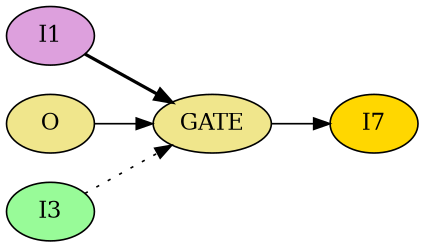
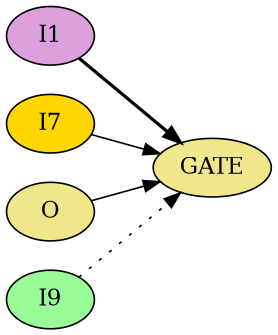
  digraph {
    rankdir=LR
    node [LABEL=INPUT fillcolor=khaki style=filled]
    edge [style=solid]
    I1 [fillcolor=plum]
    GATE [LABEL=AND2]
    n3 [fillcolor=gold label=I7]
    O [LABEL=OUTPUT]
-   I3 [fillcolor=palegreen LABEL=""]
+   I3 [fillcolor=palegreen label=I9 LABEL=""]
    I1 -> GATE [style=bold]
-   GATE -> n3
+   n3 -> GATE
    O -> GATE
    I3 -> GATE [style=dotted]
  }
